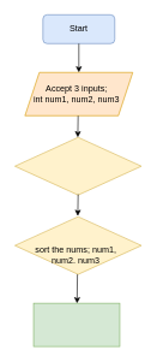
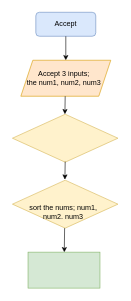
  <mxCell id="0" />
  <mxCell id="1" parent="0" />
  <mxCell id="2" value="" style="rounded=1;whiteSpace=wrap;html=1;fillColor=#dae8fc;strokeColor=#6c8ebf;" vertex="1" parent="1"><mxGeometry x="59" y="20" width="100" height="40" as="geometry" /></mxCell>
- <mxCell id="3" value="Start" style="text;html=1;strokeColor=none;fillColor=none;align=center;verticalAlign=middle;whiteSpace=wrap;rounded=0;" vertex="1" parent="1"><mxGeometry x="79" y="25" width="60" height="30" as="geometry" /></mxCell>
+ <mxCell id="3" value="Accept" style="text;html=1;strokeColor=none;fillColor=none;align=center;verticalAlign=middle;whiteSpace=wrap;rounded=0;" vertex="1" parent="1"><mxGeometry x="79" y="25" width="60" height="30" as="geometry" /></mxCell>
  <mxCell id="4" value="" style="endArrow=classic;html=1;rounded=0;exitX=0.5;exitY=1;exitDx=0;exitDy=0;" edge="1" parent="1"><mxGeometry width="50" height="50" relative="1" as="geometry"><mxPoint x="109" y="60" as="sourcePoint" /><mxPoint x="109" y="100" as="targetPoint" /></mxGeometry></mxCell>
  <mxCell id="5" value="" style="shape=parallelogram;perimeter=parallelogramPerimeter;whiteSpace=wrap;html=1;fixedSize=1;fillColor=#ffe6cc;strokeColor=#d79b00;" vertex="1" parent="1"><mxGeometry x="34" y="100" width="150" height="60" as="geometry" /></mxCell>
- <mxCell id="6" value="Accept 3 inputs;&lt;br&gt;int num1, num2, num3" style="text;html=1;strokeColor=none;fillColor=none;align=center;verticalAlign=middle;whiteSpace=wrap;rounded=0;" vertex="1" parent="1"><mxGeometry x="26" y="114" width="160" height="30" as="geometry" /></mxCell>
+ <mxCell id="6" value="Accept 3 inputs;&lt;br&gt;the num1, num2, num3" style="text;html=1;strokeColor=none;fillColor=none;align=center;verticalAlign=middle;whiteSpace=wrap;rounded=0;" vertex="1" parent="1"><mxGeometry x="26" y="114" width="160" height="30" as="geometry" /></mxCell>
  <mxCell id="7" value="" style="rhombus;whiteSpace=wrap;html=1;fillColor=#fff2cc;strokeColor=#d6b656;" vertex="1" parent="1"><mxGeometry x="20" y="190" width="176" height="80" as="geometry" /></mxCell>
  <mxCell id="8" value="" style="endArrow=classic;html=1;rounded=0;" edge="1" parent="1"><mxGeometry width="50" height="50" relative="1" as="geometry"><mxPoint x="108" y="160" as="sourcePoint" /><mxPoint x="107.5" y="190" as="targetPoint" /></mxGeometry></mxCell>
  <mxCell id="9" value="" style="endArrow=classic;html=1;rounded=0;" edge="1" parent="1"><mxGeometry width="50" height="50" relative="1" as="geometry"><mxPoint x="108" y="269" as="sourcePoint" /><mxPoint x="107.5" y="299" as="targetPoint" /></mxGeometry></mxCell>
  <mxCell id="10" value="" style="rhombus;whiteSpace=wrap;html=1;fillColor=#fff2cc;strokeColor=#d6b656;" vertex="1" parent="1"><mxGeometry x="20" y="300" width="176" height="80" as="geometry" /></mxCell>
  <mxCell id="11" value="sort the nums; num1, num2. num3" style="text;html=1;strokeColor=none;fillColor=none;align=center;verticalAlign=middle;whiteSpace=wrap;rounded=0;" vertex="1" parent="1"><mxGeometry x="30" y="339" width="150" height="27" as="geometry" /></mxCell>
  <mxCell id="12" value="" style="endArrow=classic;html=1;rounded=0;exitX=0.5;exitY=1;exitDx=0;exitDy=0;" edge="1" parent="1"><mxGeometry width="50" height="50" relative="1" as="geometry"><mxPoint x="107" y="380" as="sourcePoint" /><mxPoint x="106.497" y="420.226" as="targetPoint" /></mxGeometry></mxCell>
  <mxCell id="13" value="" style="rounded=0;whiteSpace=wrap;html=1;fillColor=#d5e8d4;strokeColor=#82b366;" vertex="1" parent="1"><mxGeometry x="46" y="420" width="120" height="60" as="geometry" /></mxCell>
